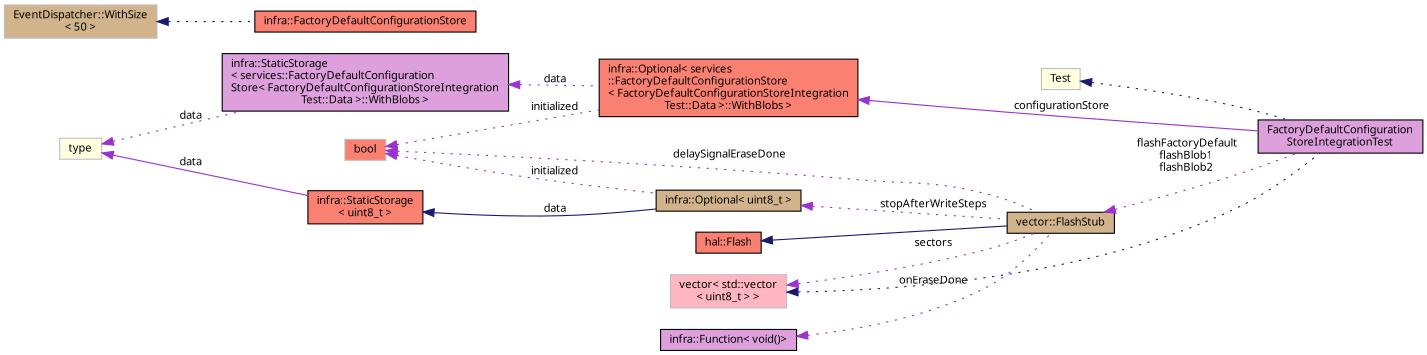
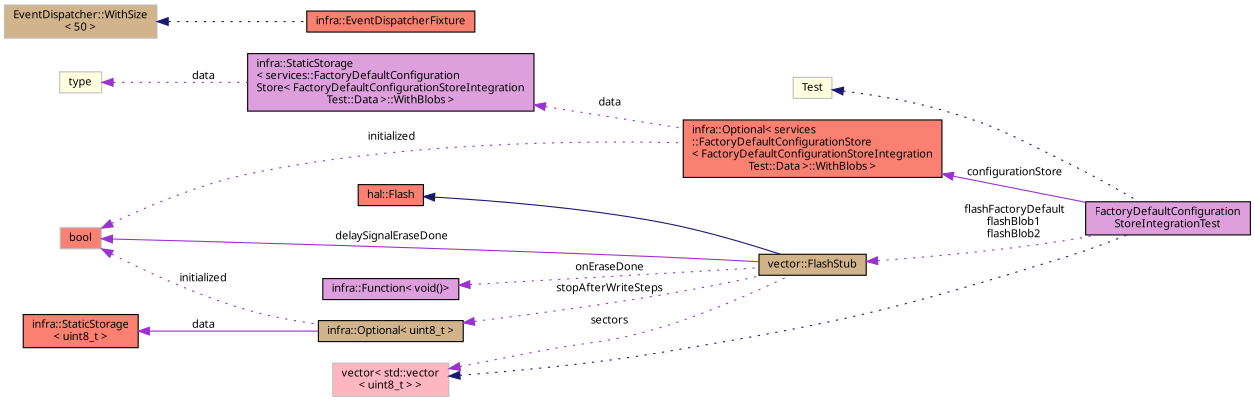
  digraph {
    fontname="Noto Sans"
    rankdir=LR
    node [color=black fillcolor=salmon fontname="Noto Sans" fontsize=10 shape=record style=filled]
    edge [color=darkorchid3 dir=back fontname="Noto Sans" fontsize=10 labelfontname=Helvetica labelfontsize=10 style=dotted]
    n1 [fillcolor=plum fontcolor=black height=0.2 label="FactoryDefaultConfiguration\lStoreIntegrationTest" width=0.4]
    n2 [color=grey75 fillcolor=lightyellow height=0.2 label=Test width=0.4]
-   n3 [height=0.2 label="infra::FactoryDefaultConfigurationStore" width=0.4]
+   n3 [height=0.2 label="infra::EventDispatcherFixture" width=0.4]
    n4 [color=grey75 fillcolor=tan height=0.2 label="EventDispatcher::WithSize\l\< 50 \>" width=0.4]
    n5 [height=0.2 label="infra::Optional\< services\l::FactoryDefaultConfigurationStore\l\< FactoryDefaultConfigurationStoreIntegration\lTest::Data \>::WithBlobs \>" width=0.4]
    n6 [color=grey75 height=0.2 label=bool width=0.4]
    n7 [fillcolor=tan height=0.2 label="vector::FlashStub" width=0.4]
    n8 [fillcolor=tan height=0.2 label="infra::Optional\< uint8_t \>" width=0.4]
    n9 [fillcolor=plum height=0.2 label="infra::StaticStorage\l\< services::FactoryDefaultConfiguration\lStore\< FactoryDefaultConfigurationStoreIntegration\lTest::Data \>::WithBlobs \>" width=0.4]
    n10 [color=grey75 fillcolor=lightyellow height=0.2 label=type width=0.4]
    n11 [height=0.2 label="infra::StaticStorage\l\< uint8_t \>" width=0.4]
    n12 [height=0.2 label="hal::Flash" width=0.4]
    n13 [color=grey75 fillcolor=lightpink height=0.2 label="vector\< std::vector\l\< uint8_t \> \>" width=0.4]
    n14 [fillcolor=plum height=0.2 label="infra::Function\< void()\>" width=0.4]
    n2 -> n1 [color=midnightblue]
    n4 -> n3 [color=midnightblue]
    n5 -> n1 [label=" configurationStore" style=solid]
    n6 -> n5 [label=" initialized"]
-   n6 -> n7 [label=" delaySignalEraseDone"]
+   n6 -> n7 [label=" delaySignalEraseDone" style=solid]
    n6 -> n8 [label=" initialized"]
    n7 -> n1 [label=" flashFactoryDefault\nflashBlob1\nflashBlob2"]
    n8 -> n7 [label=" stopAfterWriteSteps"]
    n9 -> n5 [label=" data"]
    n10 -> n9 [label=" data"]
-   n10 -> n11 [label=" data" style=solid]
-   n11 -> n8 [color=midnightblue label=" data" style=solid]
+   n11 -> n8 [label=" data" style=solid]
    n12 -> n7 [color=midnightblue style=solid]
    n13 -> n1 [color=midnightblue]
    n13 -> n7 [label=" sectors"]
    n14 -> n7 [label=" onEraseDone"]
  }
